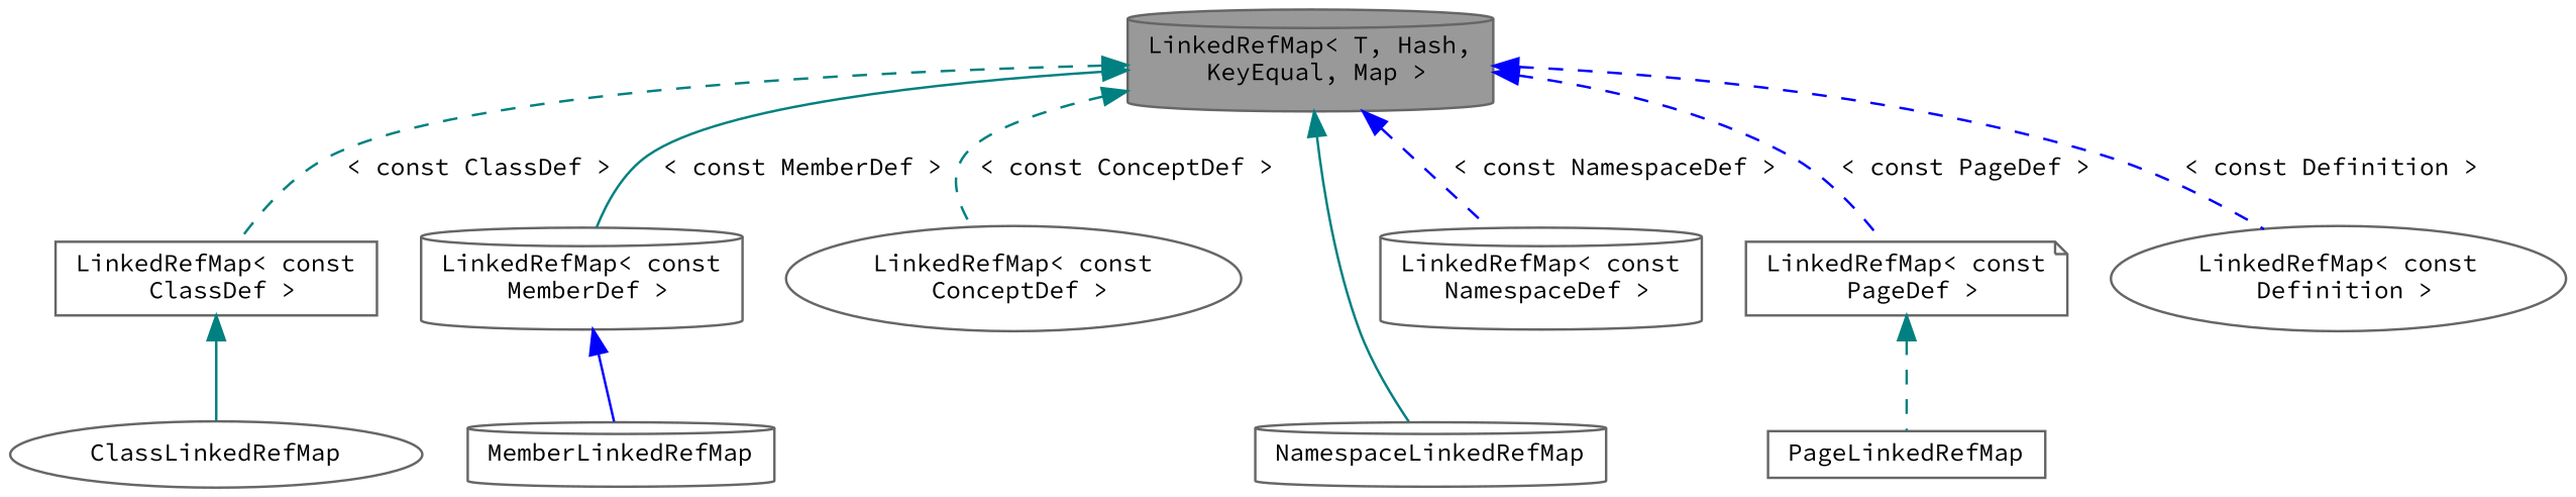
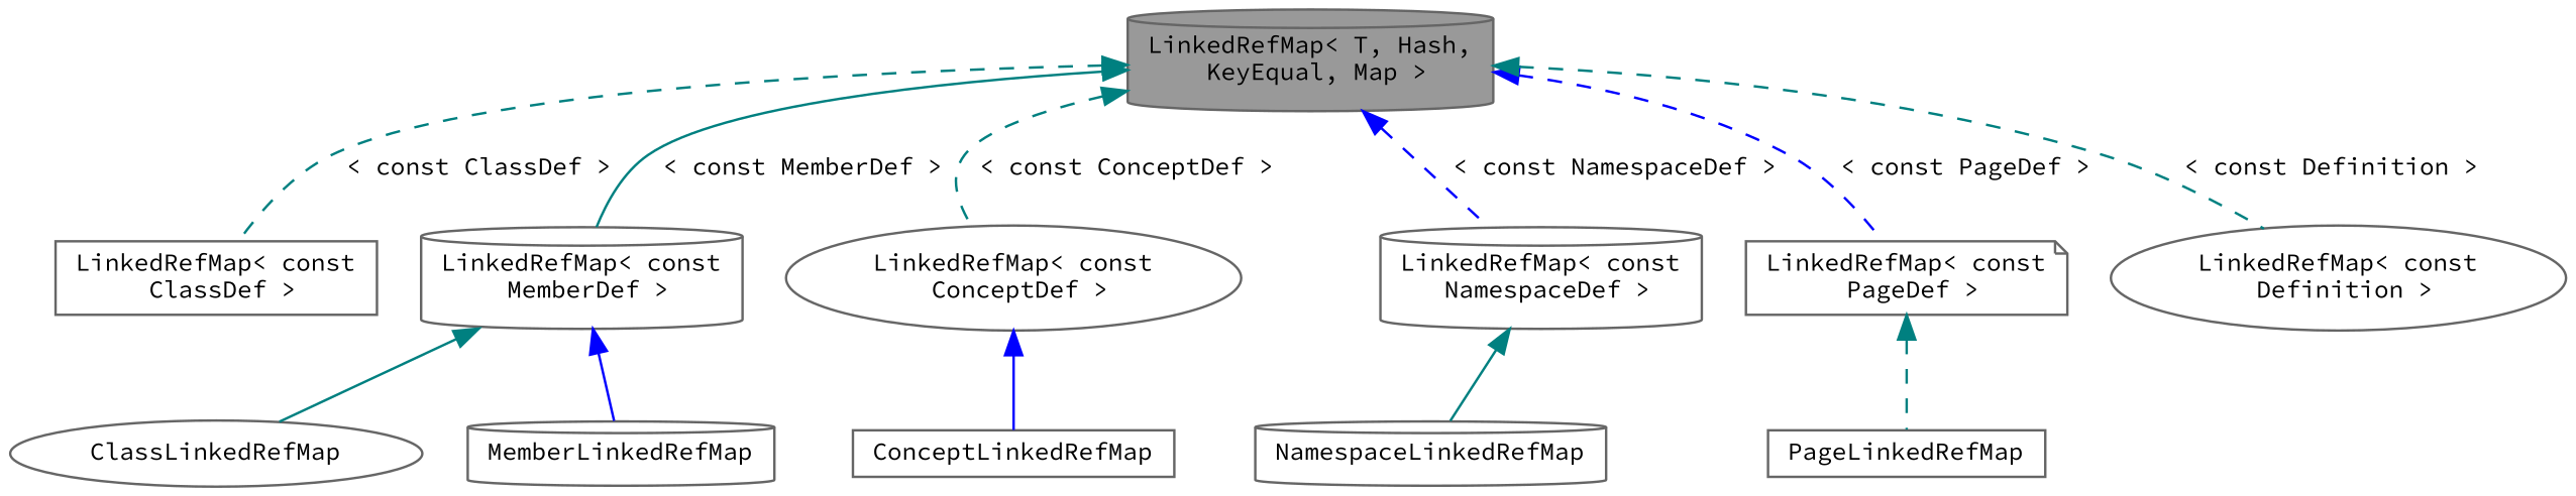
  digraph {
    fontname="Source Code Pro"
    rankdir=TB
    node [color=gray40 fillcolor=white fontname="Source Code Pro" fontsize=10 shape=cylinder style=filled]
    edge [color=teal dir=back fontname="Source Code Pro" fontsize=10 labelfontname=Helvetica labelfontsize=10 style=dashed]
    n1 [fillcolor=grey60 fontcolor=black height=0.2 label="LinkedRefMap\< T, Hash,\l KeyEqual, Map \>" width=0.4]
    n2 [height=0.2 label="LinkedRefMap\< const\l ClassDef \>" shape=box width=0.4]
    n3 [height=0.2 label="LinkedRefMap\< const\l ConceptDef \>" shape=ellipse width=0.4]
    n4 [height=0.2 label="LinkedRefMap\< const\l MemberDef \>" width=0.4]
    n5 [height=0.2 label="LinkedRefMap\< const\l NamespaceDef \>" width=0.4]
    n6 [height=0.2 label="LinkedRefMap\< const\l PageDef \>" shape=note width=0.4]
    n7 [height=0.2 label="LinkedRefMap\< const\l Definition \>" shape=ellipse width=0.4]
    n8 [height=0.2 label=ClassLinkedRefMap shape=ellipse width=0.4]
+   n9 [height=0.2 label=ConceptLinkedRefMap shape=box width=0.4]
    n10 [height=0.2 label=MemberLinkedRefMap width=0.4]
    n11 [height=0.2 label=NamespaceLinkedRefMap width=0.4]
    n12 [height=0.2 label=PageLinkedRefMap shape=box width=0.4]
    n1 -> n2 [label=" \< const ClassDef \>"]
    n1 -> n3 [label=" \< const ConceptDef \>"]
    n1 -> n4 [label=" \< const MemberDef \>" style=solid]
    n1 -> n5 [color=blue label=" \< const NamespaceDef \>"]
    n1 -> n6 [color=blue label=" \< const PageDef \>"]
-   n1 -> n7 [color=blue label=" \< const Definition \>"]
-   n2 -> n8 [style=solid]
+   n1 -> n7 [label=" \< const Definition \>"]
+   n4 -> n8 [style=solid]
+   n3 -> n9 [color=blue style=solid]
    n4 -> n10 [color=blue style=solid]
-   n1 -> n11 [style=solid]
+   n5 -> n11 [style=solid]
    n6 -> n12
  }
